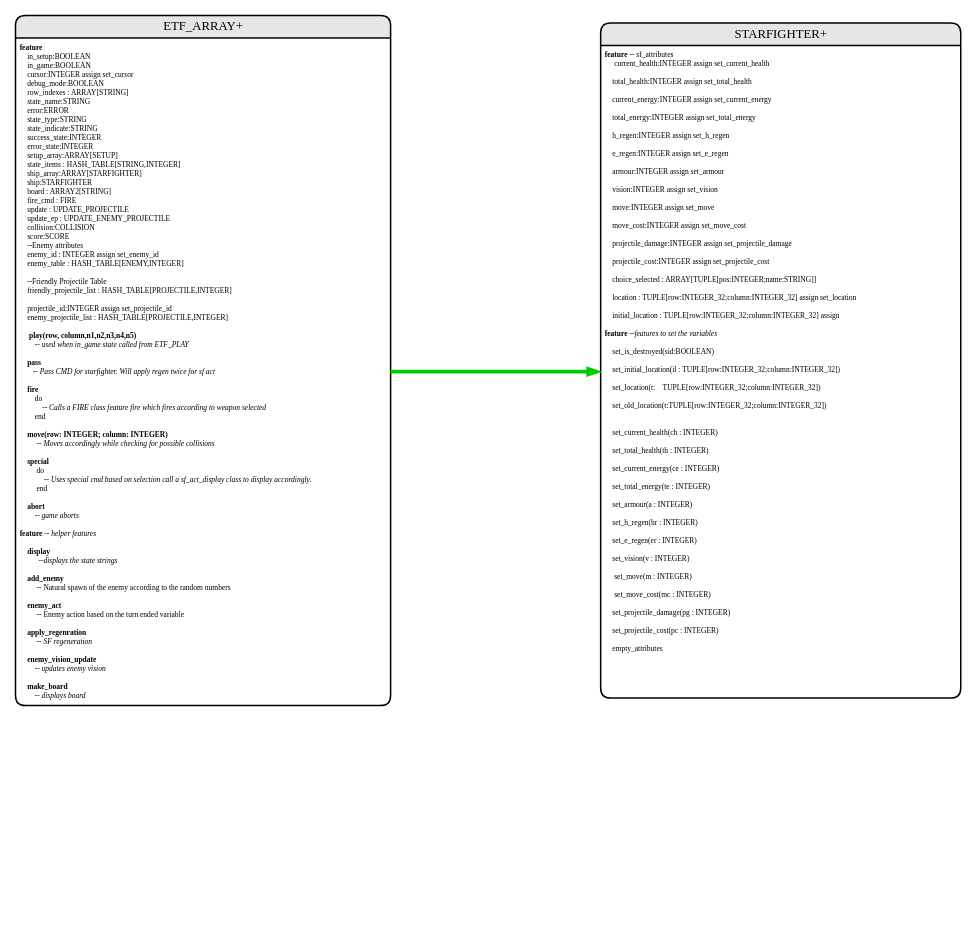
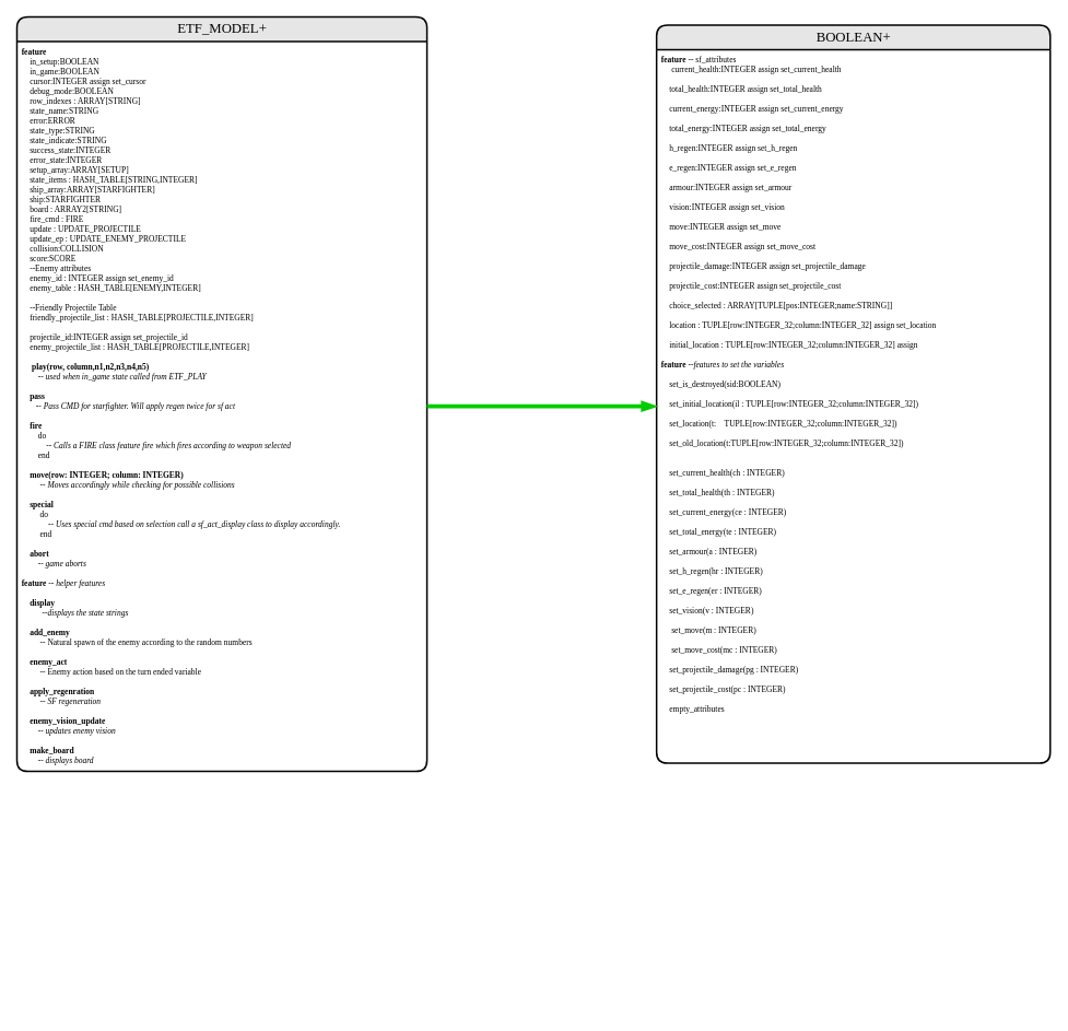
  <mxCell id="0" />
  <mxCell id="1" parent="0" />
- <mxCell id="2" value="ETF_ARRAY+" style="swimlane;html=1;childLayout=stackLayout;horizontal=1;startSize=30;horizontalStack=0;fillColor=#E6E6E6;fontColor=#000000;rounded=1;fontSize=17;fontStyle=0;strokeWidth=2;resizeParent=0;resizeLast=1;shadow=0;dashed=0;align=center;fontFamily=Verdena;" parent="1" vertex="1"><mxGeometry x="20" y="20" width="500" height="920" as="geometry" /></mxCell>
+ <mxCell id="2" value="ETF_MODEL+" style="swimlane;html=1;childLayout=stackLayout;horizontal=1;startSize=30;horizontalStack=0;fillColor=#E6E6E6;fontColor=#000000;rounded=1;fontSize=17;fontStyle=0;strokeWidth=2;resizeParent=0;resizeLast=1;shadow=0;dashed=0;align=center;fontFamily=Verdena;" parent="1" vertex="1"><mxGeometry x="20" y="20" width="500" height="920" as="geometry" /></mxCell>
  <mxCell id="3" value="&lt;b&gt;feature&lt;/b&gt;&lt;br&gt;&amp;nbsp;&amp;nbsp; &amp;nbsp;in_setup:BOOLEAN&lt;br&gt;&amp;nbsp;&amp;nbsp; &amp;nbsp;in_game:BOOLEAN&lt;br&gt;&amp;nbsp;&amp;nbsp; &amp;nbsp;cursor:INTEGER assign set_cursor&lt;br&gt;&amp;nbsp;&amp;nbsp; &amp;nbsp;debug_mode:BOOLEAN&lt;br&gt;&amp;nbsp;&amp;nbsp; &amp;nbsp;row_indexes : ARRAY[STRING]&lt;br&gt;&amp;nbsp;&amp;nbsp; &amp;nbsp;state_name:STRING&lt;br&gt;&amp;nbsp;&amp;nbsp; &amp;nbsp;error:ERROR&lt;br&gt;&amp;nbsp;&amp;nbsp; &amp;nbsp;state_type:STRING&lt;br&gt;&amp;nbsp;&amp;nbsp; &amp;nbsp;state_indicate:STRING&lt;br&gt;&amp;nbsp;&amp;nbsp; &amp;nbsp;success_state:INTEGER&lt;br&gt;&amp;nbsp;&amp;nbsp; &amp;nbsp;error_state:INTEGER&lt;br&gt;&amp;nbsp;&amp;nbsp; &amp;nbsp;setup_array:ARRAY[SETUP]&lt;br&gt;&amp;nbsp;&amp;nbsp; &amp;nbsp;state_items : HASH_TABLE[STRING,INTEGER]&lt;br&gt;&amp;nbsp;&amp;nbsp; &amp;nbsp;ship_array:ARRAY[STARFIGHTER]&amp;nbsp;&amp;nbsp; &lt;br&gt;&amp;nbsp;&amp;nbsp; &amp;nbsp;ship:STARFIGHTER&lt;br&gt;&amp;nbsp;&amp;nbsp; &amp;nbsp;board : ARRAY2[STRING]&lt;br&gt;&amp;nbsp;&amp;nbsp; &amp;nbsp;fire_cmd : FIRE&lt;br&gt;&amp;nbsp;&amp;nbsp; &amp;nbsp;update : UPDATE_PROJECTILE&lt;br&gt;&amp;nbsp;&amp;nbsp; &amp;nbsp;update_ep : UPDATE_ENEMY_PROJECTILE&lt;br&gt;&amp;nbsp;&amp;nbsp;&amp;nbsp; collision:COLLISION&lt;br&gt;&amp;nbsp;&amp;nbsp; &amp;nbsp;score:SCORE&lt;br&gt;&amp;nbsp;&amp;nbsp;&amp;nbsp; --Enemy attributes&lt;br&gt;&amp;nbsp;&amp;nbsp; &amp;nbsp;enemy_id : INTEGER assign set_enemy_id&lt;br&gt;&amp;nbsp;&amp;nbsp; &amp;nbsp;enemy_table : HASH_TABLE[ENEMY,INTEGER]&lt;br&gt;&lt;br&gt;&amp;nbsp;&amp;nbsp; &amp;nbsp;--Friendly Projectile Table&lt;br&gt;&amp;nbsp;&amp;nbsp; &amp;nbsp;friendly_projectile_list : HASH_TABLE[PROJECTILE,INTEGER]&lt;br&gt;&lt;br&gt;&amp;nbsp;&amp;nbsp; &amp;nbsp;projectile_id:INTEGER assign set_projectile_id&lt;br&gt;&amp;nbsp;&amp;nbsp; &amp;nbsp;enemy_projectile_list : HASH_TABLE[PROJECTILE,INTEGER]&lt;br&gt;&lt;br&gt;&amp;nbsp; &amp;nbsp; &amp;nbsp;&lt;b&gt;play(row, column,n1,n2,n3,n4,n5)&lt;/b&gt;&lt;br&gt;&amp;nbsp; &amp;nbsp; &amp;nbsp; &amp;nbsp; -- &lt;i&gt;used when in_game state called from ETF_PLAY&lt;/i&gt;&lt;br&gt;&lt;br&gt;&amp;nbsp; &amp;nbsp; &lt;b&gt;pass&lt;/b&gt;&lt;br&gt;&amp;nbsp; &amp;nbsp; &amp;nbsp; &amp;nbsp;-- &lt;i&gt;Pass CMD for starfighter. Will apply regen twice for sf act&lt;/i&gt;&lt;br&gt;&amp;nbsp; &amp;nbsp;&lt;br&gt;&amp;nbsp; &amp;nbsp;&lt;b&gt; fire&lt;/b&gt;&lt;br&gt;&amp;nbsp; &amp;nbsp; &amp;nbsp; &amp;nbsp; do&lt;br&gt;&amp;nbsp; &amp;nbsp; &amp;nbsp; &amp;nbsp; &amp;nbsp;&amp;nbsp;&amp;nbsp; -- &lt;i&gt;Calls a FIRE class feature fire which fires according to weapon selected&lt;/i&gt;&lt;br&gt;&amp;nbsp; &amp;nbsp; &amp;nbsp; &amp;nbsp; end&lt;br&gt;&amp;nbsp; &amp;nbsp;&amp;nbsp;&lt;br&gt;&amp;nbsp; &amp;nbsp; &lt;b&gt;move(row: INTEGER; column: INTEGER)&lt;/b&gt;&lt;br&gt;&amp;nbsp; &amp;nbsp; &amp;nbsp; &amp;nbsp; &amp;nbsp;-- &lt;i&gt;Moves accordingly while checking for possible collisions&lt;/i&gt;&lt;br&gt;&amp;nbsp; &amp;nbsp;&amp;nbsp;&lt;br&gt;&amp;nbsp; &amp;nbsp; &lt;b&gt;special&lt;/b&gt;&lt;br&gt;&amp;nbsp; &amp;nbsp; &amp;nbsp; &amp;nbsp; &amp;nbsp;do&lt;br&gt;&lt;div&gt;&amp;nbsp; &amp;nbsp; &amp;nbsp; &amp;nbsp;&amp;nbsp; &amp;nbsp; &amp;nbsp; -- &lt;i&gt;Uses special cmd based on selection call a sf_act_display class to display accordingly.&lt;/i&gt; &lt;br&gt;&lt;/div&gt;&lt;div&gt;&amp;nbsp; &amp;nbsp; &amp;nbsp; &amp;nbsp;&amp;nbsp; end&lt;/div&gt;&lt;br&gt;&amp;nbsp; &amp;nbsp; &lt;b&gt;abort&lt;/b&gt;&lt;br&gt;&lt;div&gt;&amp;nbsp; &amp;nbsp; &amp;nbsp; &amp;nbsp; -- &lt;i&gt;game aborts&lt;/i&gt;&lt;/div&gt;&lt;div&gt;&lt;br&gt;&lt;/div&gt;&lt;div&gt;&lt;b&gt;feature&lt;/b&gt;&lt;i&gt; -- helper features&lt;br&gt;&lt;/i&gt;&lt;/div&gt;&lt;div&gt;&lt;br&gt;&lt;/div&gt;&lt;div&gt;&lt;b&gt;&amp;nbsp;&amp;nbsp;&amp;nbsp; display&lt;/b&gt;&lt;/div&gt;&lt;div&gt;&amp;nbsp;&amp;nbsp;&amp;nbsp; &amp;nbsp; &amp;nbsp; &amp;nbsp; --&lt;i&gt;displays the state strings&lt;br&gt;&lt;/i&gt;&lt;/div&gt;&lt;div&gt;&lt;i&gt;&lt;br&gt;&lt;/i&gt;&lt;/div&gt;&lt;div&gt;&lt;b&gt;&amp;nbsp;&amp;nbsp;&amp;nbsp; add_enemy&lt;/b&gt;&lt;/div&gt;&lt;div&gt;&lt;b&gt;&amp;nbsp;&amp;nbsp;&amp;nbsp;&amp;nbsp;&amp;nbsp;&amp;nbsp;&amp;nbsp;&amp;nbsp; &lt;/b&gt;-- Natural spawn of the enemy according to the random numbers&lt;/div&gt;&lt;div&gt;&lt;br&gt;&lt;/div&gt;&lt;div&gt;&amp;nbsp;&amp;nbsp;&amp;nbsp; &lt;b&gt;enemy_act&lt;/b&gt;&lt;/div&gt;&lt;div&gt;&lt;b&gt;&amp;nbsp;&amp;nbsp;&amp;nbsp;&amp;nbsp;&amp;nbsp;&amp;nbsp;&amp;nbsp;&amp;nbsp; &lt;/b&gt;-- Enemy action based on the turn ended variable&lt;/div&gt;&lt;div&gt;&lt;br&gt;&lt;/div&gt;&lt;div&gt;&amp;nbsp;&amp;nbsp;&amp;nbsp; &lt;b&gt;apply_regenration&lt;/b&gt;&lt;/div&gt;&lt;div&gt;&amp;nbsp;&amp;nbsp;&amp;nbsp;&amp;nbsp;&amp;nbsp;&amp;nbsp;&amp;nbsp;&amp;nbsp; &lt;i&gt;-- SF regeneration&lt;/i&gt;&lt;/div&gt;&lt;div&gt;&lt;br&gt;&lt;/div&gt;&lt;div&gt;&amp;nbsp;&amp;nbsp;&amp;nbsp; &lt;b&gt;enemy_vision_update&lt;/b&gt;&lt;/div&gt;&lt;div&gt;&amp;nbsp;&amp;nbsp;&amp;nbsp;&amp;nbsp;&amp;nbsp;&amp;nbsp;&amp;nbsp;&lt;i&gt; -- updates enemy vision&lt;/i&gt;&lt;/div&gt;&lt;div&gt;&lt;i&gt;&lt;br&gt;&lt;/i&gt;&lt;/div&gt;&lt;div&gt;&lt;i&gt;&amp;nbsp;&amp;nbsp;&amp;nbsp; &lt;/i&gt;&lt;b&gt;make_board&lt;/b&gt;&lt;/div&gt;&lt;div&gt;&lt;b&gt;&amp;nbsp;&amp;nbsp;&amp;nbsp;&amp;nbsp;&amp;nbsp;&amp;nbsp;&amp;nbsp; &lt;/b&gt;&lt;i&gt;-- displays board&lt;/i&gt;&lt;br&gt;&lt;b&gt;&lt;/b&gt;&lt;/div&gt;&lt;div&gt;&lt;b&gt;&lt;/b&gt;&lt;br&gt;&lt;/div&gt;&lt;div&gt;&lt;b&gt;&lt;/b&gt;&lt;br&gt;&lt;i&gt;&lt;/i&gt;&lt;/div&gt;&lt;div&gt;&lt;i&gt;&lt;/i&gt;&lt;br&gt;&lt;/div&gt;" style="whiteSpace=wrap;html=1;align=left;strokeColor=none;fillColor=none;spacingLeft=4;fontSize=10;verticalAlign=top;resizable=0;rotatable=0;part=1;fontFamily=Verdena;" parent="2" vertex="1"><mxGeometry y="30" width="500" height="890" as="geometry" /></mxCell>
- <mxCell id="4" value="STARFIGHTER+" style="swimlane;html=1;childLayout=stackLayout;horizontal=1;startSize=30;horizontalStack=0;fillColor=#E6E6E6;fontColor=#000000;rounded=1;fontSize=17;fontStyle=0;strokeWidth=2;resizeParent=0;resizeLast=1;shadow=0;dashed=0;align=center;fontFamily=Verdena;" parent="1" vertex="1"><mxGeometry x="800" y="30" width="480" height="900" as="geometry" /></mxCell>
+ <mxCell id="4" value="BOOLEAN+" style="swimlane;html=1;childLayout=stackLayout;horizontal=1;startSize=30;horizontalStack=0;fillColor=#E6E6E6;fontColor=#000000;rounded=1;fontSize=17;fontStyle=0;strokeWidth=2;resizeParent=0;resizeLast=1;shadow=0;dashed=0;align=center;fontFamily=Verdena;" parent="1" vertex="1"><mxGeometry x="800" y="30" width="480" height="900" as="geometry" /></mxCell>
  <mxCell id="5" value="&lt;b&gt;feature&lt;/b&gt;&amp;nbsp;-- sf_attributes&lt;br&gt;&lt;div&gt;&amp;nbsp; &amp;nbsp;&amp;nbsp; current_health:INTEGER assign set_current_health&lt;/div&gt;&lt;div&gt;&lt;br&gt;&lt;/div&gt;&lt;div&gt;&amp;nbsp;&amp;nbsp; &amp;nbsp;total_health:INTEGER assign set_total_health&lt;/div&gt;&lt;div&gt;&lt;br&gt;&lt;/div&gt;&lt;div&gt;&amp;nbsp;&amp;nbsp; &amp;nbsp;current_energy:INTEGER assign set_current_energy&lt;/div&gt;&lt;div&gt;&lt;br&gt;&lt;/div&gt;&lt;div&gt;&amp;nbsp;&amp;nbsp; &amp;nbsp;total_energy:INTEGER assign set_total_energy&lt;/div&gt;&lt;div&gt;&lt;br&gt;&lt;/div&gt;&lt;div&gt;&amp;nbsp;&amp;nbsp; &amp;nbsp;h_regen:INTEGER assign set_h_regen&lt;/div&gt;&lt;div&gt;&lt;br&gt;&lt;/div&gt;&lt;div&gt;&amp;nbsp;&amp;nbsp; &amp;nbsp;e_regen:INTEGER assign set_e_regen&lt;/div&gt;&lt;div&gt;&lt;br&gt;&lt;/div&gt;&lt;div&gt;&amp;nbsp;&amp;nbsp; &amp;nbsp;armour:INTEGER assign set_armour&lt;/div&gt;&lt;div&gt;&lt;br&gt;&lt;/div&gt;&lt;div&gt;&amp;nbsp;&amp;nbsp; &amp;nbsp;vision:INTEGER assign set_vision&lt;/div&gt;&lt;div&gt;&lt;br&gt;&lt;/div&gt;&lt;div&gt;&amp;nbsp;&amp;nbsp; &amp;nbsp;move:INTEGER assign set_move&lt;/div&gt;&lt;div&gt;&lt;br&gt;&lt;/div&gt;&lt;div&gt;&amp;nbsp;&amp;nbsp; &amp;nbsp;move_cost:INTEGER assign set_move_cost&lt;/div&gt;&lt;div&gt;&lt;br&gt;&lt;/div&gt;&lt;div&gt;&amp;nbsp;&amp;nbsp; &amp;nbsp;projectile_damage:INTEGER assign set_projectile_damage&lt;/div&gt;&lt;div&gt;&lt;br&gt;&lt;/div&gt;&lt;div&gt;&amp;nbsp;&amp;nbsp; &amp;nbsp;projectile_cost:INTEGER assign set_projectile_cost&lt;/div&gt;&lt;div&gt;&lt;br&gt;&lt;/div&gt;&lt;div&gt;&amp;nbsp;&amp;nbsp; &amp;nbsp;choice_selected : ARRAY[TUPLE[pos:INTEGER;name:STRING]]&lt;/div&gt;&lt;div&gt;&lt;br&gt;&lt;/div&gt;&lt;div&gt;&amp;nbsp;&amp;nbsp; &amp;nbsp;location : TUPLE[row:INTEGER_32;column:INTEGER_32] assign set_location&lt;/div&gt;&lt;div&gt;&lt;br&gt;&lt;/div&gt;&lt;div&gt;&amp;nbsp;&amp;nbsp; &amp;nbsp;initial_location : TUPLE[row:INTEGER_32;column:INTEGER_32] assign &lt;br&gt;&lt;/div&gt;&lt;div&gt;&lt;br&gt;&lt;/div&gt;&lt;div&gt;&lt;b&gt;feature &lt;/b&gt;&lt;i&gt;--features to set the variables&lt;/i&gt;&lt;br&gt;&lt;/div&gt;&lt;div&gt;&lt;br&gt;&lt;/div&gt;&lt;div&gt;&amp;nbsp;&amp;nbsp;&amp;nbsp; set_is_destroyed(sid:BOOLEAN)&lt;br&gt;&amp;nbsp;&amp;nbsp; &amp;nbsp;&amp;nbsp;&amp;nbsp; &lt;br&gt;&amp;nbsp;&amp;nbsp; &amp;nbsp;set_initial_location(il : TUPLE[row:INTEGER_32;column:INTEGER_32])&lt;br&gt;&amp;nbsp;&amp;nbsp; &amp;nbsp;&amp;nbsp;&amp;nbsp;&amp;nbsp; &lt;br&gt;&amp;nbsp;&amp;nbsp; &amp;nbsp;set_location(t:&amp;nbsp;&amp;nbsp;&amp;nbsp; TUPLE[row:INTEGER_32;column:INTEGER_32])&lt;br&gt;&amp;nbsp;&amp;nbsp; &amp;nbsp;&amp;nbsp;&amp;nbsp;&amp;nbsp; &lt;br&gt;&amp;nbsp;&amp;nbsp; &amp;nbsp;set_old_location(t:TUPLE[row:INTEGER_32;column:INTEGER_32])&lt;br&gt;&amp;nbsp;&amp;nbsp; &amp;nbsp;&amp;nbsp;&amp;nbsp; &lt;br&gt;&lt;br&gt;&amp;nbsp;&amp;nbsp; &amp;nbsp;set_current_health(ch : INTEGER)&lt;br&gt;&amp;nbsp;&amp;nbsp; &amp;nbsp;&amp;nbsp;&amp;nbsp;&amp;nbsp; &lt;br&gt;&amp;nbsp;&amp;nbsp; &amp;nbsp;set_total_health(th : INTEGER)&lt;br&gt;&amp;nbsp;&amp;nbsp; &amp;nbsp;&amp;nbsp;&amp;nbsp;&amp;nbsp; &lt;br&gt;&amp;nbsp;&amp;nbsp; &amp;nbsp;set_current_energy(ce : INTEGER)&lt;br&gt;&amp;nbsp;&amp;nbsp; &amp;nbsp;&amp;nbsp;&amp;nbsp;&amp;nbsp; &lt;br&gt;&amp;nbsp;&amp;nbsp; &amp;nbsp;set_total_energy(te : INTEGER)&lt;br&gt;&amp;nbsp;&amp;nbsp; &amp;nbsp;&amp;nbsp;&amp;nbsp;&amp;nbsp; &lt;br&gt;&amp;nbsp;&amp;nbsp; &amp;nbsp;set_armour(a : INTEGER)&lt;br&gt;&amp;nbsp;&amp;nbsp; &amp;nbsp;&amp;nbsp; &lt;br&gt;&amp;nbsp;&amp;nbsp; &amp;nbsp;set_h_regen(hr : INTEGER)&lt;br&gt;&amp;nbsp;&amp;nbsp; &amp;nbsp;&amp;nbsp;&amp;nbsp; &lt;br&gt;&amp;nbsp;&amp;nbsp; &amp;nbsp;set_e_regen(er : INTEGER)&lt;br&gt;&amp;nbsp;&amp;nbsp; &amp;nbsp;&amp;nbsp;&amp;nbsp; &lt;br&gt;&amp;nbsp;&amp;nbsp; &amp;nbsp;set_vision(v : INTEGER)&lt;br&gt;&amp;nbsp;&amp;nbsp;&amp;nbsp; &lt;br&gt;&lt;/div&gt;&lt;div&gt;&amp;nbsp;&amp;nbsp;&amp;nbsp;&amp;nbsp; set_move(m : INTEGER)&lt;br&gt;&amp;nbsp; &lt;br&gt;&lt;/div&gt;&lt;div&gt;&amp;nbsp;&amp;nbsp;&amp;nbsp;&amp;nbsp; set_move_cost(mc : INTEGER)&lt;br&gt;&amp;nbsp;&amp;nbsp; &amp;nbsp; &lt;br&gt;&amp;nbsp;&amp;nbsp; &amp;nbsp;set_projectile_damage(pg : INTEGER)&lt;br&gt;&amp;nbsp;&amp;nbsp; &amp;nbsp;&amp;nbsp;&amp;nbsp; &lt;br&gt;&amp;nbsp;&amp;nbsp; &amp;nbsp;set_projectile_cost(pc : INTEGER)&lt;br&gt;&amp;nbsp;&amp;nbsp; &amp;nbsp;&amp;nbsp; &lt;br&gt;&amp;nbsp;&amp;nbsp; &amp;nbsp;empty_attributes&amp;nbsp;&amp;nbsp; &amp;nbsp;&amp;nbsp;&amp;nbsp; &lt;br&gt;&lt;/div&gt;&lt;br&gt;&lt;br&gt;&lt;br&gt;&lt;br&gt;&lt;br&gt;&lt;br&gt;&lt;br&gt;&lt;br&gt;&lt;br&gt;&lt;br&gt;&lt;br&gt;&lt;br&gt;&lt;br&gt;&lt;br&gt;&lt;br&gt;&lt;br&gt;&lt;br&gt;&lt;br&gt;&lt;br&gt;&lt;br&gt;&lt;br&gt;&lt;br&gt;&lt;br&gt;&lt;br&gt;&lt;br&gt;&lt;br&gt;&lt;br&gt;&lt;br&gt;&lt;br&gt;&lt;br&gt;&lt;br&gt;&lt;i&gt;&lt;br&gt;&lt;/i&gt;" style="whiteSpace=wrap;html=1;align=left;strokeColor=none;fillColor=none;spacingLeft=4;fontSize=10;verticalAlign=top;resizable=0;rotatable=0;part=1;fontFamily=Verdena;" parent="4" vertex="1"><mxGeometry y="30" width="480" height="870" as="geometry" /></mxCell>
  <mxCell id="6" value="" style="endArrow=blockThin;html=1;strokeColor=#00CC00;strokeWidth=5;endFill=1;exitX=1;exitY=0.5;exitDx=0;exitDy=0;entryX=0;entryY=0.5;entryDx=0;entryDy=0;" parent="1" source="3" target="5" edge="1"><mxGeometry width="50" height="50" relative="1" as="geometry"><mxPoint x="530" y="315" as="sourcePoint" /><mxPoint x="729" y="331" as="targetPoint" /></mxGeometry></mxCell>
